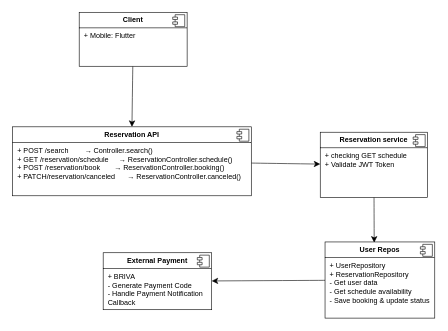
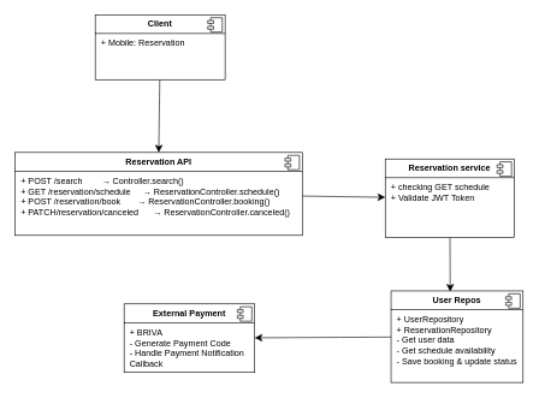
  <mxCell id="0" />
  <mxCell id="1" parent="0" />
  <mxCell id="2" value="&lt;p style=&quot;margin:0px;margin-top:6px;text-align:center;&quot;&gt;&lt;b&gt;Reservation service&lt;/b&gt;&lt;/p&gt;&lt;hr size=&quot;1&quot; style=&quot;border-style:solid;&quot;&gt;&lt;p style=&quot;margin:0px;margin-left:8px;&quot;&gt;+ checking GET schedule&lt;/p&gt;&lt;p style=&quot;margin:0px;margin-left:8px;&quot;&gt;+ Validate JWT Token&lt;/p&gt;&lt;div&gt;&lt;br&gt;&lt;/div&gt;" style="align=left;overflow=fill;html=1;dropTarget=0;whiteSpace=wrap;" vertex="1" parent="1"><mxGeometry x="533" y="220" width="179" height="109" as="geometry" /></mxCell>
  <mxCell id="3" value="" style="shape=component;jettyWidth=8;jettyHeight=4;" vertex="1" parent="2"><mxGeometry x="1" width="20" height="20" relative="1" as="geometry"><mxPoint x="-24" y="4" as="offset" /></mxGeometry></mxCell>
  <mxCell id="4" style="edgeStyle=none;curved=1;rounded=0;orthogonalLoop=1;jettySize=auto;html=1;fontSize=12;startSize=8;endSize=8;" edge="1" parent="1" source="5" target="2"><mxGeometry relative="1" as="geometry" /></mxCell>
  <mxCell id="5" value="&lt;p style=&quot;margin: 6px 0px 0px; text-align: center;&quot;&gt;&lt;b&gt;Reservation API&lt;/b&gt;&lt;/p&gt;&lt;hr size=&quot;1&quot; style=&quot;border-style:solid;&quot;&gt;&lt;p style=&quot;margin:0px;margin-left:8px;&quot;&gt;+ POST /search&amp;nbsp; &amp;nbsp; &amp;nbsp; &amp;nbsp; → Controller.search()&lt;/p&gt;&lt;p style=&quot;margin:0px;margin-left:8px;&quot;&gt;+ GET&amp;nbsp;/reservation/schedule&amp;nbsp; &amp;nbsp; &amp;nbsp;→ ReservationController.schedule()&lt;/p&gt;&lt;p style=&quot;margin:0px;margin-left:8px;&quot;&gt;+ POST /reservation/book&amp;nbsp; &amp;nbsp; &amp;nbsp; &amp;nbsp;→ ReservationController.booking()&lt;/p&gt;&lt;p style=&quot;margin:0px;margin-left:8px;&quot;&gt;+ PATCH/reservation/canceled&amp;nbsp; &amp;nbsp; &amp;nbsp; → ReservationController.canceled()&lt;/p&gt;" style="align=left;overflow=fill;html=1;dropTarget=0;whiteSpace=wrap;" vertex="1" parent="1"><mxGeometry x="20" y="211" width="398" height="115" as="geometry" /></mxCell>
  <mxCell id="6" value="" style="shape=component;jettyWidth=8;jettyHeight=4;" vertex="1" parent="5"><mxGeometry x="1" width="20" height="20" relative="1" as="geometry"><mxPoint x="-24" y="4" as="offset" /></mxGeometry></mxCell>
  <mxCell id="7" value="" style="edgeStyle=none;curved=1;rounded=0;orthogonalLoop=1;jettySize=auto;html=1;fontSize=12;startSize=8;endSize=8;" edge="1" parent="1" source="8" target="13"><mxGeometry relative="1" as="geometry" /></mxCell>
  <mxCell id="8" value="&lt;p style=&quot;margin:0px;margin-top:6px;text-align:center;&quot;&gt;&lt;b&gt;User Repos&lt;/b&gt;&lt;/p&gt;&lt;hr size=&quot;1&quot; style=&quot;border-style:solid;&quot;&gt;&lt;p style=&quot;margin:0px;margin-left:8px;&quot;&gt;+ UserRepository&lt;/p&gt;&lt;p style=&quot;margin:0px;margin-left:8px;&quot;&gt;+ ReservationRepository&lt;/p&gt;&lt;p style=&quot;margin:0px;margin-left:8px;&quot;&gt;- Get user data&lt;/p&gt;&lt;p style=&quot;margin:0px;margin-left:8px;&quot;&gt;- Get schedule availability&lt;/p&gt;&lt;p style=&quot;margin:0px;margin-left:8px;&quot;&gt;- Save booking &amp;amp; update status&lt;/p&gt;&lt;div&gt;&lt;br&gt;&lt;/div&gt;" style="align=left;overflow=fill;html=1;dropTarget=0;whiteSpace=wrap;" vertex="1" parent="1"><mxGeometry x="541" y="403" width="183" height="127" as="geometry" /></mxCell>
  <mxCell id="9" value="" style="shape=component;jettyWidth=8;jettyHeight=4;" vertex="1" parent="8"><mxGeometry x="1" width="20" height="20" relative="1" as="geometry"><mxPoint x="-24" y="4" as="offset" /></mxGeometry></mxCell>
  <mxCell id="10" style="edgeStyle=none;curved=1;rounded=0;orthogonalLoop=1;jettySize=auto;html=1;entryX=0.5;entryY=0;entryDx=0;entryDy=0;fontSize=12;startSize=8;endSize=8;" edge="1" parent="1" source="11" target="5"><mxGeometry relative="1" as="geometry" /></mxCell>
- <mxCell id="11" value="&lt;p style=&quot;margin:0px;margin-top:6px;text-align:center;&quot;&gt;&lt;b&gt;Client&lt;/b&gt;&lt;/p&gt;&lt;hr size=&quot;1&quot; style=&quot;border-style:solid;&quot;&gt;&lt;p style=&quot;margin:0px;margin-left:8px;&quot;&gt;+ Mobile: Flutter&lt;/p&gt;" style="align=left;overflow=fill;html=1;dropTarget=0;whiteSpace=wrap;" vertex="1" parent="1"><mxGeometry x="131" y="20" width="180" height="90" as="geometry" /></mxCell>
+ <mxCell id="11" value="&lt;p style=&quot;margin:0px;margin-top:6px;text-align:center;&quot;&gt;&lt;b&gt;Client&lt;/b&gt;&lt;/p&gt;&lt;hr size=&quot;1&quot; style=&quot;border-style:solid;&quot;&gt;&lt;p style=&quot;margin:0px;margin-left:8px;&quot;&gt;+ Mobile: Reservation&lt;/p&gt;" style="align=left;overflow=fill;html=1;dropTarget=0;whiteSpace=wrap;" vertex="1" parent="1"><mxGeometry x="131" y="20" width="180" height="90" as="geometry" /></mxCell>
  <mxCell id="12" value="" style="shape=component;jettyWidth=8;jettyHeight=4;" vertex="1" parent="11"><mxGeometry x="1" width="20" height="20" relative="1" as="geometry"><mxPoint x="-24" y="4" as="offset" /></mxGeometry></mxCell>
  <mxCell id="13" value="&lt;p style=&quot;margin:0px;margin-top:6px;text-align:center;&quot;&gt;&lt;b&gt;External Payment&lt;/b&gt;&lt;/p&gt;&lt;hr size=&quot;1&quot; style=&quot;border-style:solid;&quot;&gt;&lt;p style=&quot;margin:0px;margin-left:8px;&quot;&gt;+ BRIVA&lt;/p&gt;&lt;p style=&quot;margin:0px;margin-left:8px;&quot;&gt;- Generate Payment Code&lt;/p&gt;&lt;p style=&quot;margin:0px;margin-left:8px;&quot;&gt;- Handle Payment Notification Callback&lt;/p&gt;" style="align=left;overflow=fill;html=1;dropTarget=0;whiteSpace=wrap;" vertex="1" parent="1"><mxGeometry x="171" y="421" width="181" height="95" as="geometry" /></mxCell>
  <mxCell id="14" value="" style="shape=component;jettyWidth=8;jettyHeight=4;" vertex="1" parent="13"><mxGeometry x="1" width="20" height="20" relative="1" as="geometry"><mxPoint x="-24" y="4" as="offset" /></mxGeometry></mxCell>
  <mxCell id="15" style="edgeStyle=none;curved=1;rounded=0;orthogonalLoop=1;jettySize=auto;html=1;entryX=0.448;entryY=0.008;entryDx=0;entryDy=0;entryPerimeter=0;fontSize=12;startSize=8;endSize=8;" edge="1" parent="1" source="2" target="8"><mxGeometry relative="1" as="geometry" /></mxCell>
